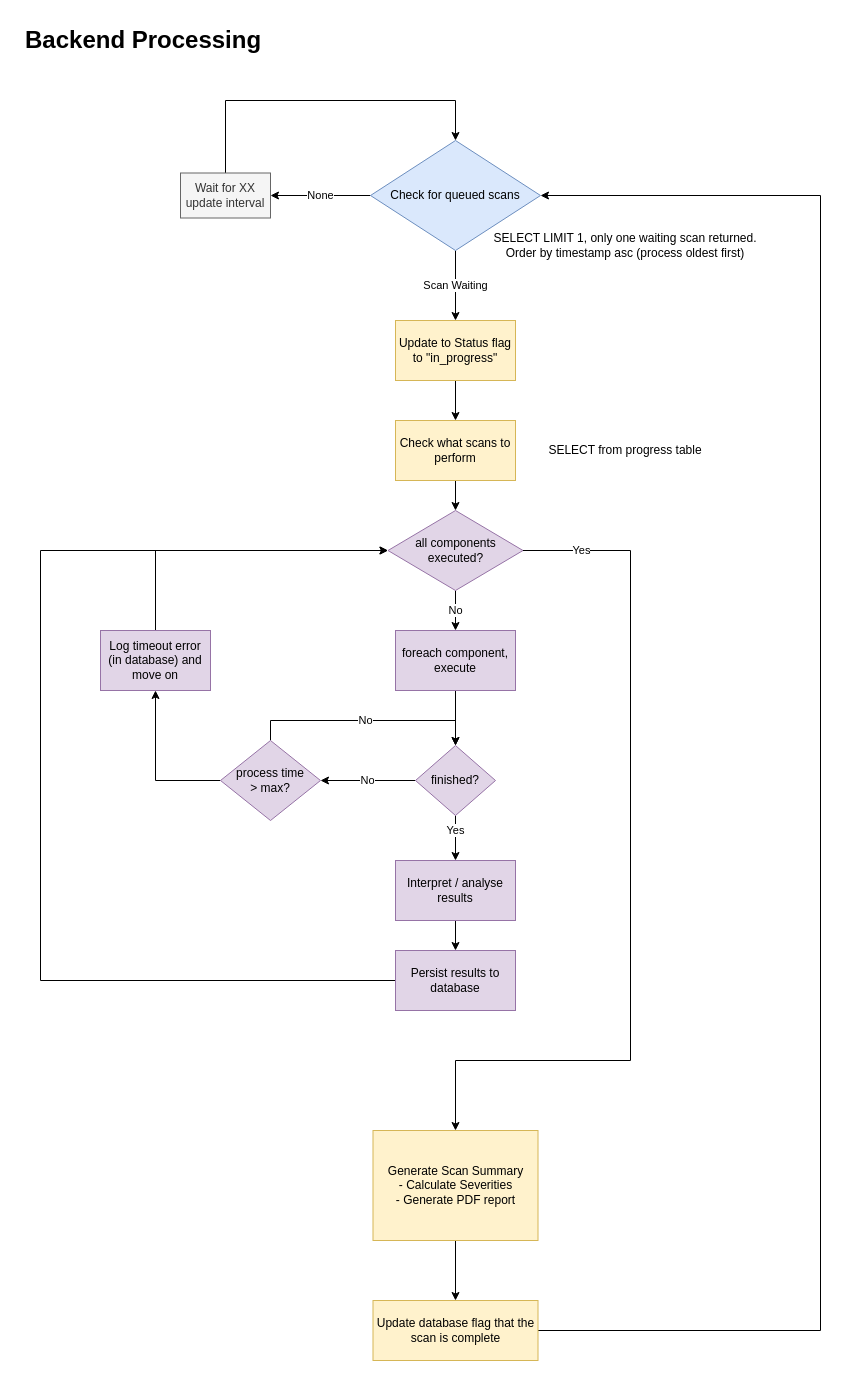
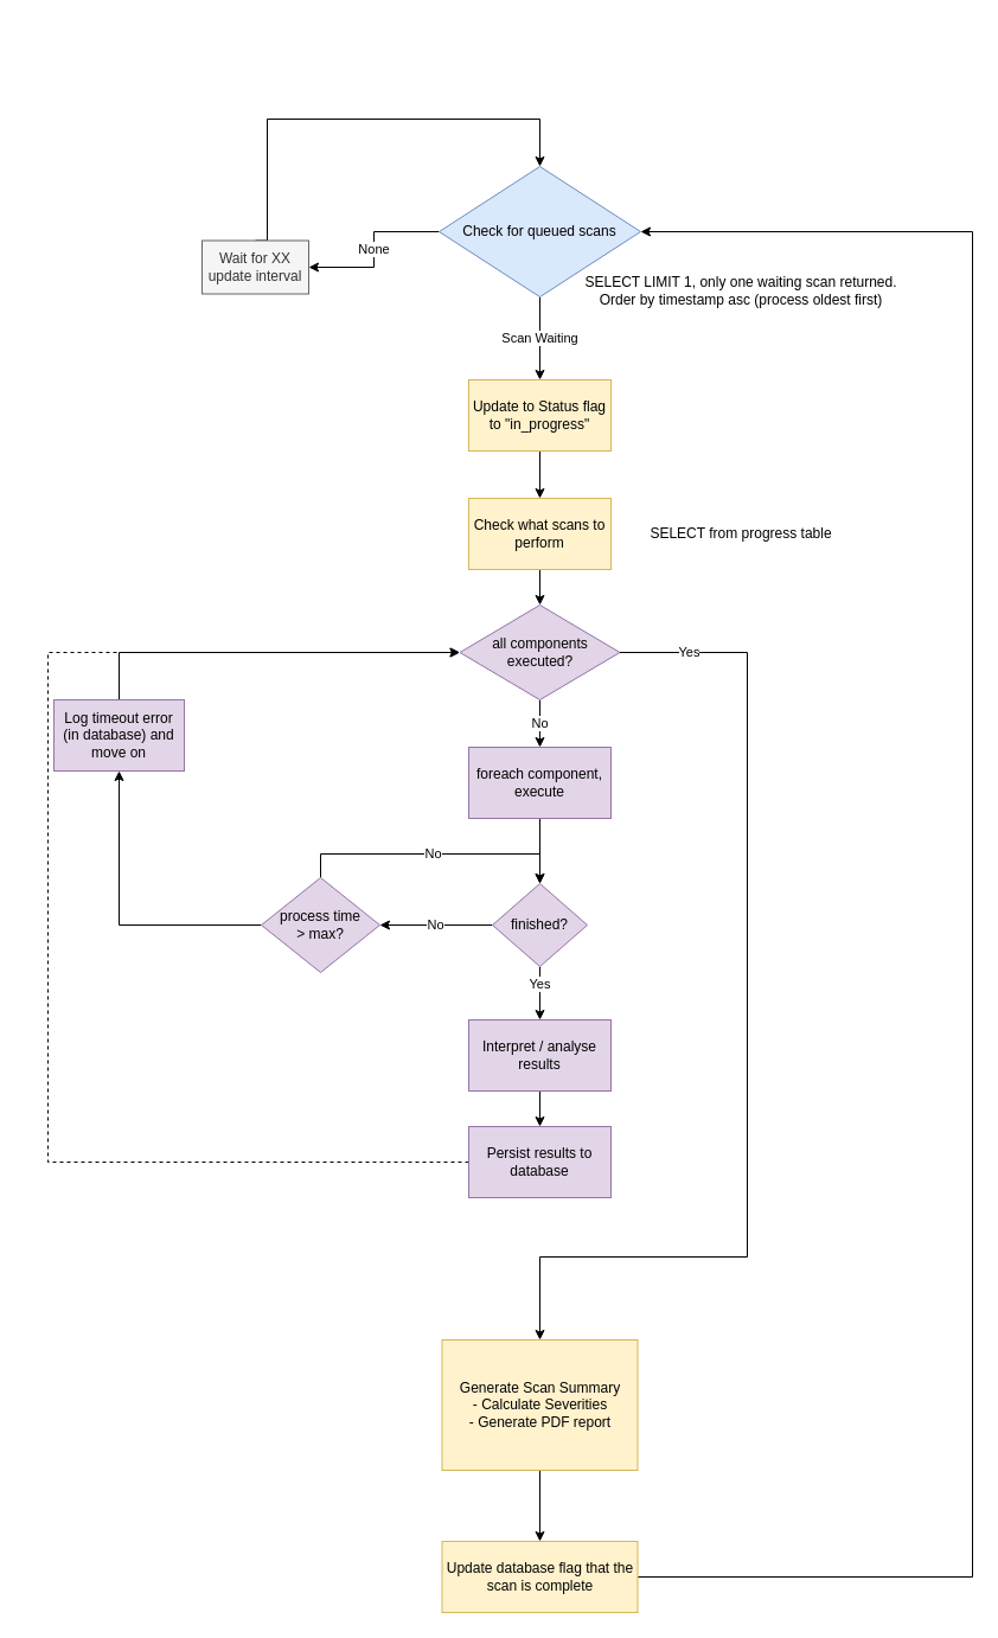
  <mxCell id="0" />
  <mxCell id="1" parent="0" />
  <mxCell id="2" value="None" style="edgeStyle=orthogonalEdgeStyle;rounded=0;orthogonalLoop=1;jettySize=auto;html=1;" edge="1" parent="1" source="4" target="6"><mxGeometry relative="1" as="geometry" /></mxCell>
  <mxCell id="3" value="Scan Waiting" style="edgeStyle=orthogonalEdgeStyle;rounded=0;orthogonalLoop=1;jettySize=auto;html=1;exitX=0.5;exitY=1;exitDx=0;exitDy=0;entryX=0.5;entryY=0;entryDx=0;entryDy=0;" edge="1" parent="1" source="4" target="8"><mxGeometry relative="1" as="geometry" /></mxCell>
  <mxCell id="4" value="Check for queued scans" style="rhombus;whiteSpace=wrap;html=1;fillColor=#dae8fc;strokeColor=#6c8ebf;" vertex="1" parent="1"><mxGeometry x="370" y="140" width="170" height="110" as="geometry" /></mxCell>
  <mxCell id="5" style="edgeStyle=orthogonalEdgeStyle;rounded=0;orthogonalLoop=1;jettySize=auto;html=1;exitX=0.5;exitY=0;exitDx=0;exitDy=0;entryX=0.5;entryY=0;entryDx=0;entryDy=0;" edge="1" parent="1" source="6" target="4"><mxGeometry relative="1" as="geometry"><Array as="points"><mxPoint x="225" y="100" /><mxPoint x="455" y="100" /></Array></mxGeometry></mxCell>
- <mxCell id="6" value="Wait for XX update interval" style="whiteSpace=wrap;html=1;fillColor=#f5f5f5;fontColor=#333333;strokeColor=#666666;" vertex="1" parent="1"><mxGeometry x="180" y="172.5" width="90" height="45" as="geometry" /></mxCell>
+ <mxCell id="6" value="Wait for XX update interval" style="whiteSpace=wrap;html=1;fillColor=#f5f5f5;fontColor=#333333;strokeColor=#666666;" vertex="1" parent="1"><mxGeometry x="170" y="202.5" width="90" height="45" as="geometry" /></mxCell>
  <mxCell id="7" value="" style="edgeStyle=orthogonalEdgeStyle;rounded=0;orthogonalLoop=1;jettySize=auto;html=1;" edge="1" parent="1" source="8" target="11"><mxGeometry relative="1" as="geometry" /></mxCell>
  <mxCell id="8" value="Update to Status flag to &quot;in_progress&quot;" style="rounded=0;whiteSpace=wrap;html=1;fillColor=#fff2cc;strokeColor=#d6b656;" vertex="1" parent="1"><mxGeometry x="395" y="320" width="120" height="60" as="geometry" /></mxCell>
  <mxCell id="9" value="SELECT LIMIT 1, only one waiting scan returned. Order by timestamp asc (process oldest first)" style="text;html=1;strokeColor=none;fillColor=none;align=center;verticalAlign=middle;whiteSpace=wrap;rounded=0;" vertex="1" parent="1"><mxGeometry x="480" y="230" width="290" height="30" as="geometry" /></mxCell>
  <mxCell id="10" value="" style="edgeStyle=orthogonalEdgeStyle;rounded=0;orthogonalLoop=1;jettySize=auto;html=1;" edge="1" parent="1" source="11" target="17"><mxGeometry relative="1" as="geometry" /></mxCell>
  <mxCell id="11" value="Check what scans to perform" style="rounded=0;whiteSpace=wrap;html=1;fillColor=#fff2cc;strokeColor=#d6b656;" vertex="1" parent="1"><mxGeometry x="395" y="420" width="120" height="60" as="geometry" /></mxCell>
  <mxCell id="12" value="SELECT from progress table" style="text;html=1;strokeColor=none;fillColor=none;align=center;verticalAlign=middle;whiteSpace=wrap;rounded=0;" vertex="1" parent="1"><mxGeometry x="530" y="435" width="190" height="30" as="geometry" /></mxCell>
  <mxCell id="13" value="" style="edgeStyle=orthogonalEdgeStyle;rounded=0;orthogonalLoop=1;jettySize=auto;html=1;" edge="1" parent="1" source="14" target="23"><mxGeometry relative="1" as="geometry" /></mxCell>
  <mxCell id="14" value="foreach component, execute" style="rounded=0;whiteSpace=wrap;html=1;fillColor=#e1d5e7;strokeColor=#9673a6;" vertex="1" parent="1"><mxGeometry x="395" y="630" width="120" height="60" as="geometry" /></mxCell>
  <mxCell id="15" value="No" style="edgeStyle=orthogonalEdgeStyle;rounded=0;orthogonalLoop=1;jettySize=auto;html=1;" edge="1" parent="1" source="17" target="14"><mxGeometry relative="1" as="geometry" /></mxCell>
  <mxCell id="16" value="Yes" style="edgeStyle=orthogonalEdgeStyle;rounded=0;orthogonalLoop=1;jettySize=auto;html=1;exitX=1;exitY=0.5;exitDx=0;exitDy=0;entryX=0.5;entryY=0;entryDx=0;entryDy=0;" edge="1" parent="1" source="17" target="27"><mxGeometry x="-0.867" relative="1" as="geometry"><mxPoint x="610" y="880" as="targetPoint" /><Array as="points"><mxPoint x="630" y="550" /><mxPoint x="630" y="1060" /><mxPoint x="455" y="1060" /></Array><mxPoint x="1" as="offset" /></mxGeometry></mxCell>
  <mxCell id="17" value="all components&lt;br&gt;executed?" style="rhombus;whiteSpace=wrap;html=1;fillColor=#e1d5e7;strokeColor=#9673a6;" vertex="1" parent="1"><mxGeometry x="387.5" y="510" width="135" height="80" as="geometry" /></mxCell>
  <mxCell id="18" value="No" style="edgeStyle=orthogonalEdgeStyle;rounded=0;orthogonalLoop=1;jettySize=auto;html=1;exitX=0.5;exitY=0;exitDx=0;exitDy=0;entryX=0.5;entryY=0;entryDx=0;entryDy=0;" edge="1" parent="1" source="20" target="23"><mxGeometry relative="1" as="geometry" /></mxCell>
  <mxCell id="19" style="edgeStyle=orthogonalEdgeStyle;rounded=0;orthogonalLoop=1;jettySize=auto;html=1;exitX=0;exitY=0.5;exitDx=0;exitDy=0;entryX=0.5;entryY=1;entryDx=0;entryDy=0;" edge="1" parent="1" source="20" target="25"><mxGeometry relative="1" as="geometry" /></mxCell>
  <mxCell id="20" value="process time&lt;br&gt;&amp;gt; max?" style="rhombus;whiteSpace=wrap;html=1;fillColor=#e1d5e7;strokeColor=#9673a6;" vertex="1" parent="1"><mxGeometry x="220" y="740" width="100" height="80" as="geometry" /></mxCell>
  <mxCell id="21" value="No&lt;br&gt;" style="edgeStyle=orthogonalEdgeStyle;rounded=0;orthogonalLoop=1;jettySize=auto;html=1;" edge="1" parent="1" source="23" target="20"><mxGeometry relative="1" as="geometry" /></mxCell>
  <mxCell id="22" value="Yes" style="edgeStyle=orthogonalEdgeStyle;rounded=0;orthogonalLoop=1;jettySize=auto;html=1;exitX=0.5;exitY=1;exitDx=0;exitDy=0;entryX=0.5;entryY=0;entryDx=0;entryDy=0;" edge="1" parent="1" source="23" target="29"><mxGeometry x="-0.333" relative="1" as="geometry"><mxPoint as="offset" /></mxGeometry></mxCell>
  <mxCell id="23" value="finished?" style="rhombus;whiteSpace=wrap;html=1;fillColor=#e1d5e7;strokeColor=#9673a6;" vertex="1" parent="1"><mxGeometry x="415" y="745" width="80" height="70" as="geometry" /></mxCell>
  <mxCell id="24" style="edgeStyle=orthogonalEdgeStyle;rounded=0;orthogonalLoop=1;jettySize=auto;html=1;exitX=0.5;exitY=0;exitDx=0;exitDy=0;entryX=0;entryY=0.5;entryDx=0;entryDy=0;" edge="1" parent="1" source="25" target="17"><mxGeometry relative="1" as="geometry" /></mxCell>
- <mxCell id="25" value="Log timeout error (in database) and move on" style="rounded=0;whiteSpace=wrap;html=1;fillColor=#e1d5e7;strokeColor=#9673a6;" vertex="1" parent="1"><mxGeometry x="100" y="630" width="110" height="60" as="geometry" /></mxCell>
+ <mxCell id="25" value="Log timeout error (in database) and move on" style="rounded=0;whiteSpace=wrap;html=1;fillColor=#e1d5e7;strokeColor=#9673a6;" vertex="1" parent="1"><mxGeometry x="45" y="590" width="110" height="60" as="geometry" /></mxCell>
  <mxCell id="26" style="edgeStyle=orthogonalEdgeStyle;rounded=0;orthogonalLoop=1;jettySize=auto;html=1;exitX=0.5;exitY=1;exitDx=0;exitDy=0;entryX=0.5;entryY=0;entryDx=0;entryDy=0;" edge="1" parent="1" source="27" target="34"><mxGeometry relative="1" as="geometry" /></mxCell>
  <mxCell id="27" value="Generate Scan Summary&lt;br&gt;- Calculate Severities&lt;br&gt;- Generate PDF report" style="rounded=0;whiteSpace=wrap;html=1;fillColor=#fff2cc;strokeColor=#d6b656;" vertex="1" parent="1"><mxGeometry x="372.5" y="1130" width="165" height="110" as="geometry" /></mxCell>
  <mxCell id="28" style="edgeStyle=orthogonalEdgeStyle;rounded=0;orthogonalLoop=1;jettySize=auto;html=1;exitX=0.5;exitY=1;exitDx=0;exitDy=0;entryX=0.5;entryY=0;entryDx=0;entryDy=0;" edge="1" parent="1" source="29" target="31"><mxGeometry relative="1" as="geometry" /></mxCell>
  <mxCell id="29" value="Interpret / analyse results" style="rounded=0;whiteSpace=wrap;html=1;fillColor=#e1d5e7;strokeColor=#9673a6;" vertex="1" parent="1"><mxGeometry x="395" y="860" width="120" height="60" as="geometry" /></mxCell>
- <mxCell id="30" style="edgeStyle=orthogonalEdgeStyle;rounded=0;orthogonalLoop=1;jettySize=auto;html=1;exitX=0;exitY=0.5;exitDx=0;exitDy=0;entryX=0;entryY=0.5;entryDx=0;entryDy=0;" edge="1" parent="1" source="31" target="17"><mxGeometry relative="1" as="geometry"><Array as="points"><mxPoint x="40" y="980" /><mxPoint x="40" y="550" /></Array></mxGeometry></mxCell>
+ <mxCell id="30" style="edgeStyle=orthogonalEdgeStyle;rounded=0;orthogonalLoop=1;jettySize=auto;html=1;exitX=0;exitY=0.5;exitDx=0;exitDy=0;entryX=0;entryY=0.5;entryDx=0;entryDy=0;dashed=1;" edge="1" parent="1" source="31" target="17"><mxGeometry relative="1" as="geometry"><Array as="points"><mxPoint x="40" y="980" /><mxPoint x="40" y="550" /></Array></mxGeometry></mxCell>
  <mxCell id="31" value="Persist results to database" style="rounded=0;whiteSpace=wrap;html=1;fillColor=#e1d5e7;strokeColor=#9673a6;" vertex="1" parent="1"><mxGeometry x="395" y="950" width="120" height="60" as="geometry" /></mxCell>
- <mxCell id="32" value="&lt;h1&gt;&lt;span style=&quot;background-color: initial;&quot;&gt;Backend Processing&lt;/span&gt;&lt;/h1&gt;" style="text;html=1;strokeColor=none;fillColor=none;spacing=5;spacingTop=-20;whiteSpace=wrap;overflow=hidden;rounded=0;" vertex="1" parent="1"><mxGeometry x="20" y="20" width="290" height="50" as="geometry" /></mxCell>
  <mxCell id="33" style="edgeStyle=orthogonalEdgeStyle;rounded=0;orthogonalLoop=1;jettySize=auto;html=1;exitX=1;exitY=0.5;exitDx=0;exitDy=0;entryX=1;entryY=0.5;entryDx=0;entryDy=0;" edge="1" parent="1" source="34" target="4"><mxGeometry relative="1" as="geometry"><mxPoint x="650" y="90" as="targetPoint" /><Array as="points"><mxPoint x="820" y="1330" /><mxPoint x="820" y="195" /></Array></mxGeometry></mxCell>
  <mxCell id="34" value="Update database flag that the scan is complete" style="rounded=0;whiteSpace=wrap;html=1;fillColor=#fff2cc;strokeColor=#d6b656;" vertex="1" parent="1"><mxGeometry x="372.5" y="1300" width="165" height="60" as="geometry" /></mxCell>
